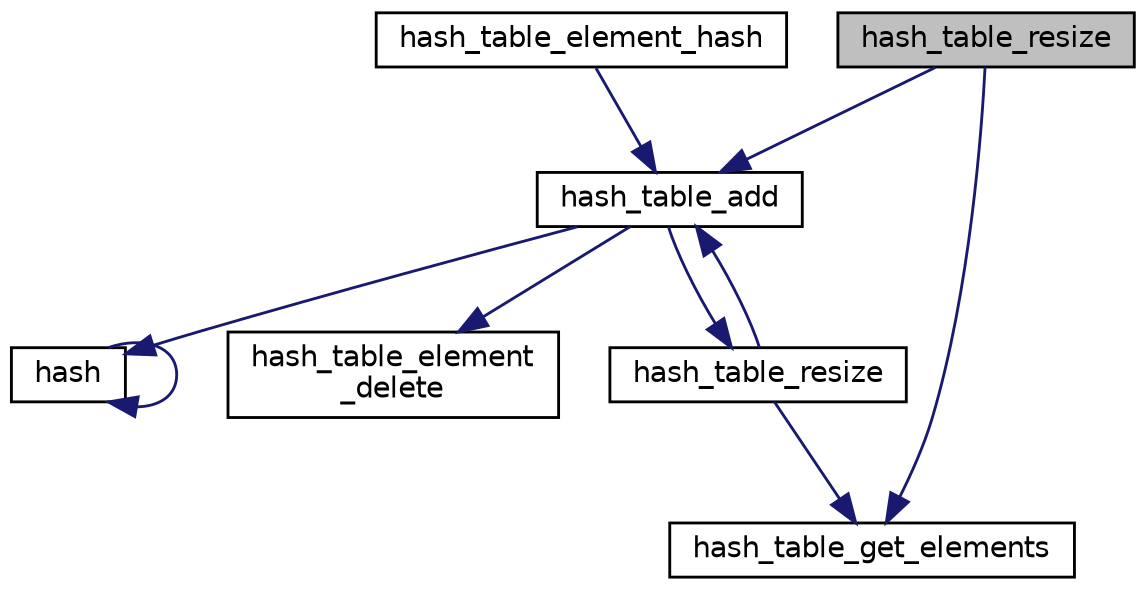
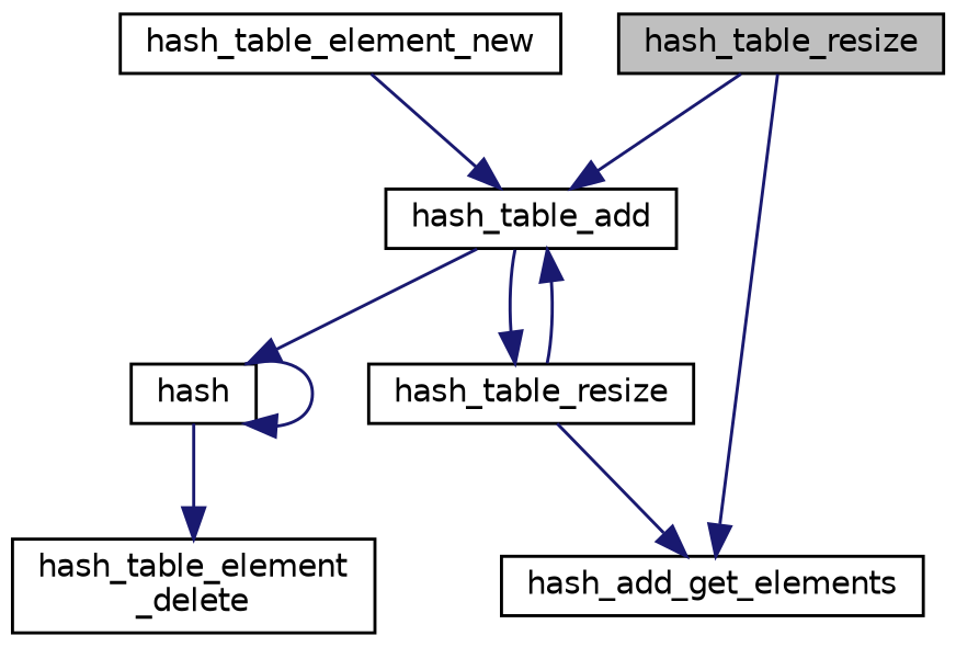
  digraph {
    rankdir=TB
    node [color=black fillcolor=white fontname=Helvetica fontsize=10 shape=record style=filled]
    edge [color=midnightblue fontname=Helvetica fontsize=10 labelfontname=Helvetica labelfontsize=10 style=solid]
    n1 [fillcolor=grey75 fontcolor=black height=0.2 label=hash_table_resize width=0.4]
    n2 [height=0.2 label=hash_table_add width=0.4]
-   n3 [height=0.2 label=hash_table_get_elements width=0.4]
+   n3 [height=0.2 label=hash_add_get_elements width=0.4]
    n4 [height=0.2 label=hash width=0.4]
    n5 [height=0.2 label="hash_table_element\l_delete" width=0.4]
    n6 [height=0.2 label=hash_table_resize width=0.4]
-   n7 [height=0.2 label=hash_table_element_hash width=0.4]
+   n7 [height=0.2 label=hash_table_element_new width=0.4]
    n1 -> n2
    n1 -> n3
    n2 -> n4
-   n2 -> n5
+   n4 -> n5
    n2 -> n6
    n4 -> n4
    n6 -> n2
    n6 -> n3
    n7 -> n2
  }
